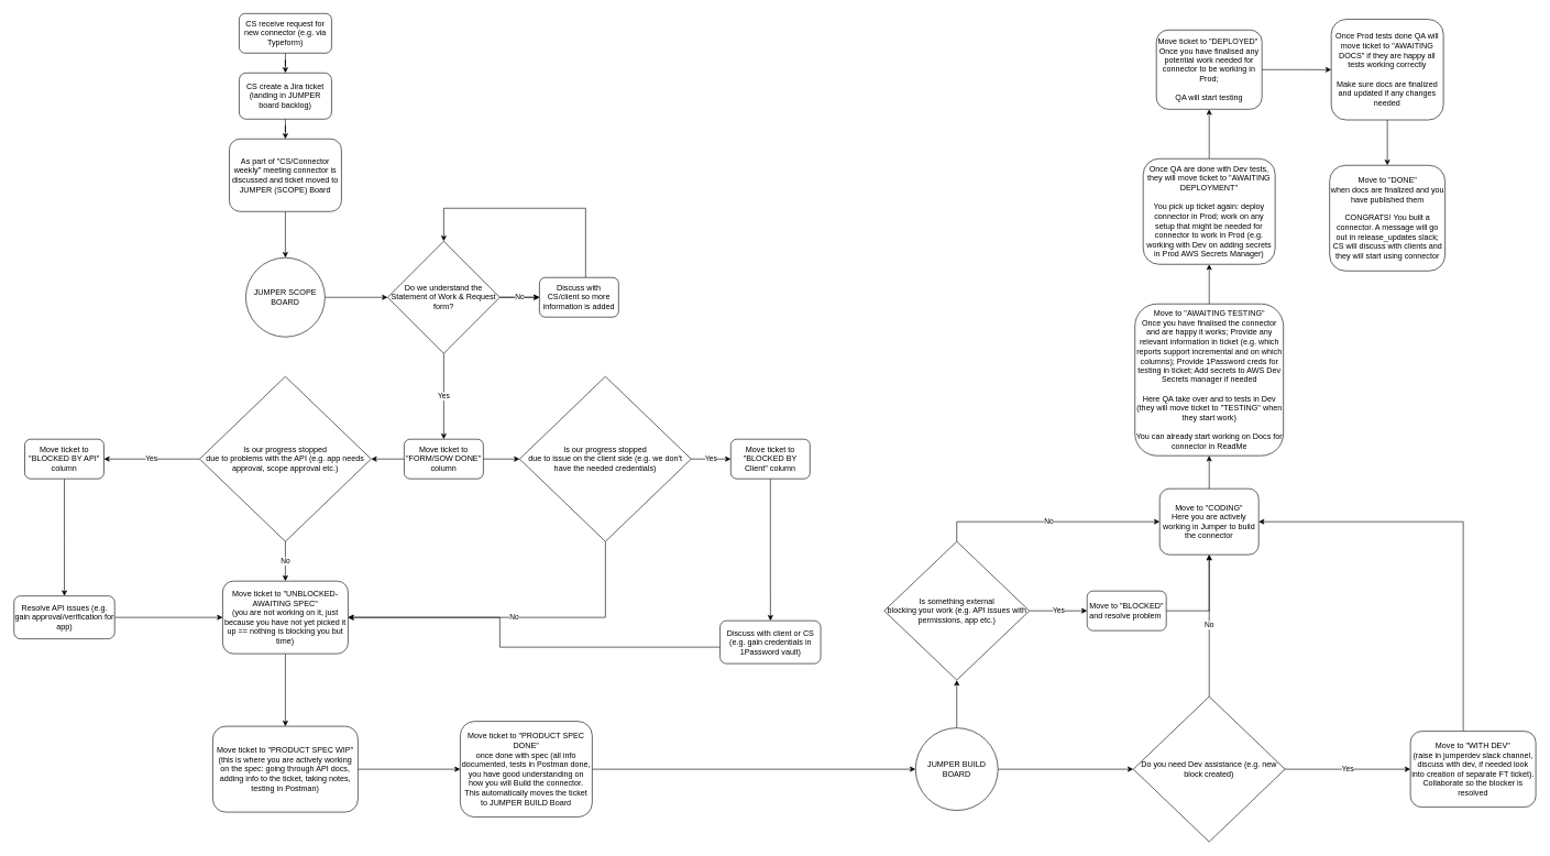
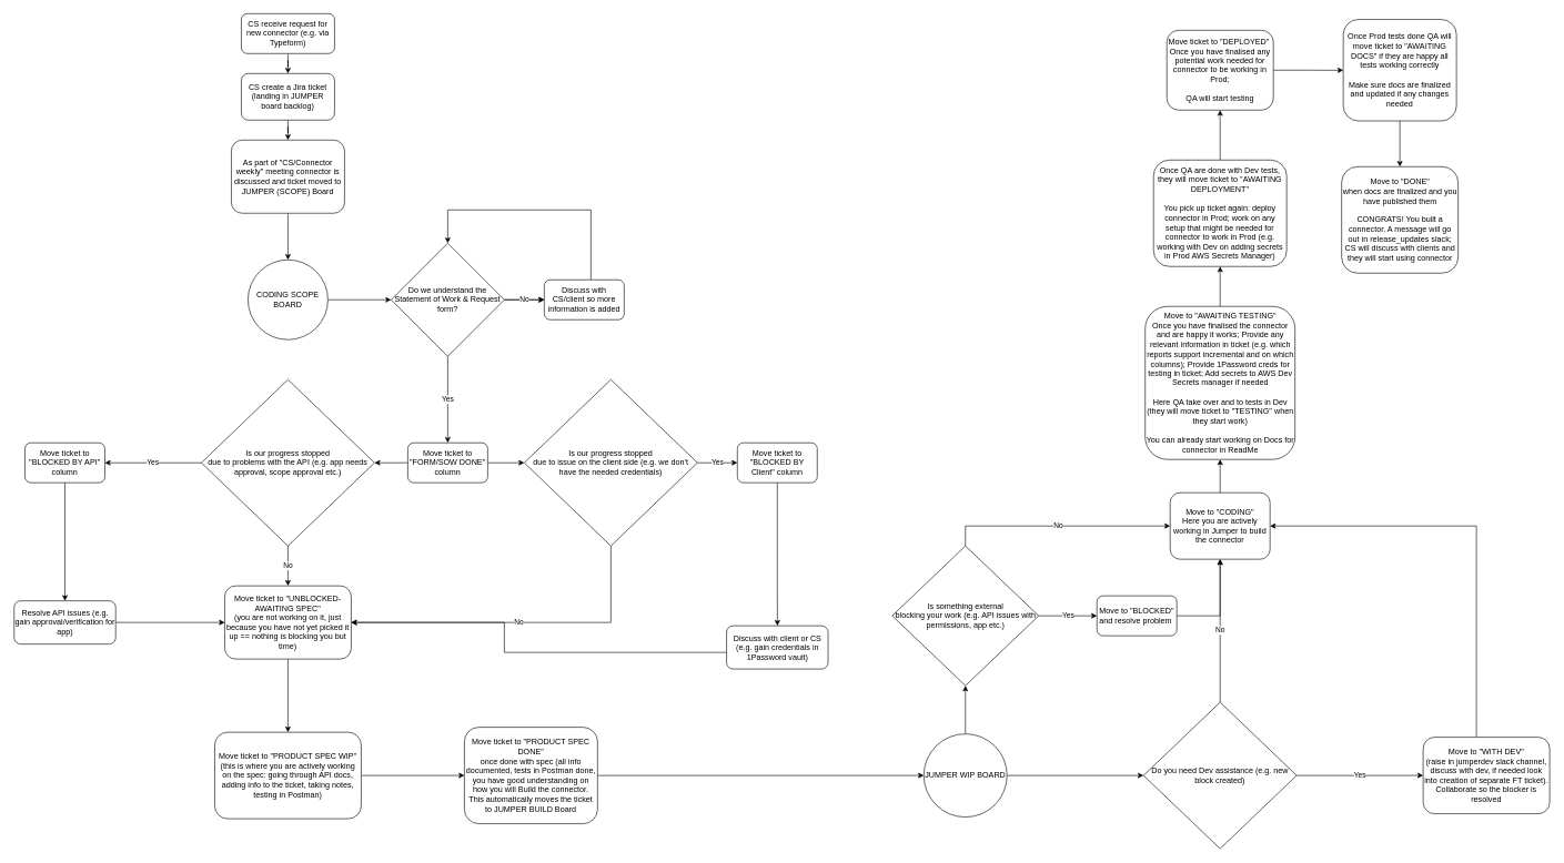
  <mxCell id="0" />
  <mxCell id="1" parent="0" />
  <mxCell id="2" value="" style="edgeStyle=orthogonalEdgeStyle;rounded=0;orthogonalLoop=1;jettySize=auto;html=1;" edge="1" parent="1" source="3" target="7"><mxGeometry relative="1" as="geometry" /></mxCell>
  <mxCell id="3" value="CS receive request for new connector (e.g. via Typeform)" style="rounded=1;whiteSpace=wrap;html=1;fontSize=12;glass=0;strokeWidth=1;shadow=0;" parent="1" vertex="1"><mxGeometry x="362" y="20" width="140" height="60" as="geometry" /></mxCell>
  <mxCell id="4" value="" style="edgeStyle=orthogonalEdgeStyle;rounded=0;orthogonalLoop=1;jettySize=auto;html=1;" edge="1" parent="1" source="5" target="9"><mxGeometry relative="1" as="geometry" /></mxCell>
  <mxCell id="5" value="As part of &quot;CS/Connector weekly&quot; meeting connector is discussed and ticket moved to JUMPER (SCOPE) Board" style="rounded=1;whiteSpace=wrap;html=1;fontSize=12;glass=0;strokeWidth=1;shadow=0;" parent="1" vertex="1"><mxGeometry x="347" y="210" width="170" height="110" as="geometry" /></mxCell>
  <mxCell id="6" value="" style="edgeStyle=orthogonalEdgeStyle;rounded=0;orthogonalLoop=1;jettySize=auto;html=1;" edge="1" parent="1" source="7" target="5"><mxGeometry relative="1" as="geometry" /></mxCell>
  <mxCell id="7" value="CS create a Jira ticket (landing in JUMPER board backlog)" style="rounded=1;whiteSpace=wrap;html=1;" vertex="1" parent="1"><mxGeometry x="362" y="110" width="140" height="70" as="geometry" /></mxCell>
  <mxCell id="8" value="" style="edgeStyle=orthogonalEdgeStyle;rounded=0;orthogonalLoop=1;jettySize=auto;html=1;" edge="1" parent="1" source="9" target="13"><mxGeometry relative="1" as="geometry" /></mxCell>
- <mxCell id="9" value="JUMPER SCOPE BOARD" style="ellipse;whiteSpace=wrap;html=1;aspect=fixed;" vertex="1" parent="1"><mxGeometry x="372" y="390" width="120" height="120" as="geometry" /></mxCell>
+ <mxCell id="9" value="CODING SCOPE BOARD" style="ellipse;whiteSpace=wrap;html=1;aspect=fixed;" vertex="1" parent="1"><mxGeometry x="372" y="390" width="120" height="120" as="geometry" /></mxCell>
  <mxCell id="10" value="Yes" style="edgeStyle=orthogonalEdgeStyle;rounded=0;orthogonalLoop=1;jettySize=auto;html=1;" edge="1" parent="1" source="13" target="16"><mxGeometry relative="1" as="geometry" /></mxCell>
  <mxCell id="11" value="" style="edgeStyle=orthogonalEdgeStyle;rounded=0;orthogonalLoop=1;jettySize=auto;html=1;" edge="1" parent="1" source="13" target="18"><mxGeometry relative="1" as="geometry" /></mxCell>
  <mxCell id="12" value="No" style="edgeStyle=orthogonalEdgeStyle;rounded=0;orthogonalLoop=1;jettySize=auto;html=1;exitX=1;exitY=0.5;exitDx=0;exitDy=0;" edge="1" parent="1" source="13" target="18"><mxGeometry relative="1" as="geometry" /></mxCell>
  <mxCell id="13" value="Do we understand the Statement of Work &amp;amp; Request form?" style="rhombus;whiteSpace=wrap;html=1;" vertex="1" parent="1"><mxGeometry x="587" y="365" width="170" height="170" as="geometry" /></mxCell>
  <mxCell id="14" value="" style="edgeStyle=orthogonalEdgeStyle;rounded=0;orthogonalLoop=1;jettySize=auto;html=1;" edge="1" parent="1" source="16" target="21"><mxGeometry relative="1" as="geometry" /></mxCell>
  <mxCell id="15" style="edgeStyle=orthogonalEdgeStyle;rounded=0;orthogonalLoop=1;jettySize=auto;html=1;" edge="1" parent="1" source="16" target="32"><mxGeometry relative="1" as="geometry" /></mxCell>
  <mxCell id="16" value="Move ticket to &quot;FORM/SOW DONE&quot; column" style="rounded=1;whiteSpace=wrap;html=1;" vertex="1" parent="1"><mxGeometry x="612" y="665" width="120" height="60" as="geometry" /></mxCell>
  <mxCell id="17" style="edgeStyle=orthogonalEdgeStyle;rounded=0;orthogonalLoop=1;jettySize=auto;html=1;entryX=0.5;entryY=0;entryDx=0;entryDy=0;" edge="1" parent="1" source="18" target="13"><mxGeometry relative="1" as="geometry"><Array as="points"><mxPoint x="887" y="315" /><mxPoint x="672" y="315" /></Array></mxGeometry></mxCell>
  <mxCell id="18" value="Discuss with CS/client so more information is added" style="rounded=1;whiteSpace=wrap;html=1;" vertex="1" parent="1"><mxGeometry x="817" y="420" width="120" height="60" as="geometry" /></mxCell>
  <mxCell id="19" value="Yes" style="edgeStyle=orthogonalEdgeStyle;rounded=0;orthogonalLoop=1;jettySize=auto;html=1;" edge="1" parent="1" source="21" target="23"><mxGeometry relative="1" as="geometry" /></mxCell>
  <mxCell id="20" value="No" style="edgeStyle=orthogonalEdgeStyle;rounded=0;orthogonalLoop=1;jettySize=auto;html=1;" edge="1" parent="1" source="21" target="29"><mxGeometry relative="1" as="geometry" /></mxCell>
  <mxCell id="21" value="Is our progress stopped &lt;br&gt;due to problems with the API (e.g. app needs approval, scope approval etc.)" style="rhombus;whiteSpace=wrap;html=1;" vertex="1" parent="1"><mxGeometry x="302" y="570" width="260" height="250" as="geometry" /></mxCell>
  <mxCell id="22" value="" style="edgeStyle=orthogonalEdgeStyle;rounded=0;orthogonalLoop=1;jettySize=auto;html=1;" edge="1" parent="1" source="23" target="25"><mxGeometry relative="1" as="geometry" /></mxCell>
  <mxCell id="23" value="Move ticket to &quot;BLOCKED BY API&quot; column" style="rounded=1;whiteSpace=wrap;html=1;" vertex="1" parent="1"><mxGeometry x="37" y="665" width="120" height="60" as="geometry" /></mxCell>
  <mxCell id="24" style="edgeStyle=orthogonalEdgeStyle;rounded=0;orthogonalLoop=1;jettySize=auto;html=1;entryX=0;entryY=0.5;entryDx=0;entryDy=0;" edge="1" parent="1" source="25" target="29"><mxGeometry relative="1" as="geometry" /></mxCell>
  <mxCell id="25" value="Resolve API issues (e.g. gain approval/verification for app)" style="rounded=1;whiteSpace=wrap;html=1;" vertex="1" parent="1"><mxGeometry x="20.75" y="902.5" width="152.5" height="65" as="geometry" /></mxCell>
  <mxCell id="26" style="edgeStyle=orthogonalEdgeStyle;rounded=0;orthogonalLoop=1;jettySize=auto;html=1;" edge="1" parent="1" source="27" target="38"><mxGeometry relative="1" as="geometry" /></mxCell>
  <mxCell id="27" value="Move ticket to &quot;PRODUCT SPEC WIP&quot; &lt;br&gt;(this is where you are actively working on the spec: going through API docs, adding info to the ticket, taking notes, testing in Postman)" style="rounded=1;whiteSpace=wrap;html=1;" vertex="1" parent="1"><mxGeometry x="322" y="1100" width="220" height="130" as="geometry" /></mxCell>
  <mxCell id="28" style="edgeStyle=orthogonalEdgeStyle;rounded=0;orthogonalLoop=1;jettySize=auto;html=1;entryX=0.5;entryY=0;entryDx=0;entryDy=0;" edge="1" parent="1" source="29" target="27"><mxGeometry relative="1" as="geometry" /></mxCell>
  <mxCell id="29" value="Move ticket to &quot;UNBLOCKED-AWAITING SPEC&quot;&lt;br&gt;(you are not working on it, just because you have not yet picked it up == nothing is blocking you but time)" style="rounded=1;whiteSpace=wrap;html=1;" vertex="1" parent="1"><mxGeometry x="337" y="880" width="190" height="110" as="geometry" /></mxCell>
  <mxCell id="30" value="Yes" style="edgeStyle=orthogonalEdgeStyle;rounded=0;orthogonalLoop=1;jettySize=auto;html=1;entryX=0;entryY=0.5;entryDx=0;entryDy=0;" edge="1" parent="1" source="32" target="34"><mxGeometry relative="1" as="geometry" /></mxCell>
  <mxCell id="31" value="No" style="edgeStyle=orthogonalEdgeStyle;rounded=0;orthogonalLoop=1;jettySize=auto;html=1;entryX=1;entryY=0.5;entryDx=0;entryDy=0;" edge="1" parent="1" source="32" target="29"><mxGeometry relative="1" as="geometry"><mxPoint x="867" y="1080" as="targetPoint" /><Array as="points"><mxPoint x="917" y="935" /></Array></mxGeometry></mxCell>
  <mxCell id="32" value="Is our progress stopped &lt;br&gt;due to issue on the client side (e.g. we don't have the needed credentials)" style="rhombus;whiteSpace=wrap;html=1;" vertex="1" parent="1"><mxGeometry x="787" y="570" width="260" height="250" as="geometry" /></mxCell>
  <mxCell id="33" style="edgeStyle=orthogonalEdgeStyle;rounded=0;orthogonalLoop=1;jettySize=auto;html=1;" edge="1" parent="1" source="34" target="36"><mxGeometry relative="1" as="geometry" /></mxCell>
  <mxCell id="34" value="Move ticket to &quot;BLOCKED BY Client&quot; column" style="rounded=1;whiteSpace=wrap;html=1;" vertex="1" parent="1"><mxGeometry x="1107" y="665" width="120" height="60" as="geometry" /></mxCell>
  <mxCell id="35" style="edgeStyle=orthogonalEdgeStyle;rounded=0;orthogonalLoop=1;jettySize=auto;html=1;" edge="1" parent="1" source="36" target="29"><mxGeometry relative="1" as="geometry"><Array as="points"><mxPoint x="757" y="980" /><mxPoint x="757" y="935" /></Array></mxGeometry></mxCell>
  <mxCell id="36" value="Discuss with client or CS (e.g. gain credentials in 1Password vault)" style="rounded=1;whiteSpace=wrap;html=1;" vertex="1" parent="1"><mxGeometry x="1090.75" y="940" width="152.5" height="65" as="geometry" /></mxCell>
  <mxCell id="37" style="edgeStyle=orthogonalEdgeStyle;rounded=0;orthogonalLoop=1;jettySize=auto;html=1;entryX=0;entryY=0.5;entryDx=0;entryDy=0;" edge="1" parent="1" source="38" target="41"><mxGeometry relative="1" as="geometry" /></mxCell>
  <mxCell id="38" value="Move ticket to &quot;PRODUCT SPEC DONE&quot;&lt;br&gt;once done with spec (all info documented, tests in Postman done, you have good understanding on how you will Build the connector. This automatically moves the ticket to JUMPER BUILD Board" style="rounded=1;whiteSpace=wrap;html=1;" vertex="1" parent="1"><mxGeometry x="697" y="1092.5" width="200" height="145" as="geometry" /></mxCell>
  <mxCell id="39" style="edgeStyle=orthogonalEdgeStyle;rounded=0;orthogonalLoop=1;jettySize=auto;html=1;" edge="1" parent="1" source="41" target="44"><mxGeometry relative="1" as="geometry" /></mxCell>
  <mxCell id="40" style="edgeStyle=orthogonalEdgeStyle;rounded=0;orthogonalLoop=1;jettySize=auto;html=1;entryX=0.5;entryY=1;entryDx=0;entryDy=0;" edge="1" parent="1" source="41" target="51"><mxGeometry relative="1" as="geometry" /></mxCell>
- <mxCell id="41" value="JUMPER BUILD BOARD" style="ellipse;whiteSpace=wrap;html=1;aspect=fixed;" vertex="1" parent="1"><mxGeometry x="1387" y="1102.5" width="125" height="125" as="geometry" /></mxCell>
+ <mxCell id="41" value="JUMPER WIP BOARD" style="ellipse;whiteSpace=wrap;html=1;aspect=fixed;" vertex="1" parent="1"><mxGeometry x="1387" y="1102.5" width="125" height="125" as="geometry" /></mxCell>
  <mxCell id="42" value="Yes" style="edgeStyle=orthogonalEdgeStyle;rounded=0;orthogonalLoop=1;jettySize=auto;html=1;entryX=0;entryY=0.5;entryDx=0;entryDy=0;" edge="1" parent="1" source="44" target="46"><mxGeometry relative="1" as="geometry" /></mxCell>
  <mxCell id="43" value="No" style="edgeStyle=orthogonalEdgeStyle;rounded=0;orthogonalLoop=1;jettySize=auto;html=1;entryX=0.5;entryY=1;entryDx=0;entryDy=0;" edge="1" parent="1" source="44" target="48"><mxGeometry relative="1" as="geometry" /></mxCell>
  <mxCell id="44" value="Do you need Dev assistance (e.g. new block created)" style="rhombus;whiteSpace=wrap;html=1;" vertex="1" parent="1"><mxGeometry x="1717" y="1055" width="230" height="220" as="geometry" /></mxCell>
  <mxCell id="45" style="edgeStyle=orthogonalEdgeStyle;rounded=0;orthogonalLoop=1;jettySize=auto;html=1;entryX=1;entryY=0.5;entryDx=0;entryDy=0;" edge="1" parent="1" source="46" target="48"><mxGeometry relative="1" as="geometry"><Array as="points"><mxPoint x="2217" y="790" /></Array></mxGeometry></mxCell>
  <mxCell id="46" value="Move to &quot;WITH DEV&quot;&lt;br&gt;(raise in jumperdev slack channel, discuss with dev, if needed look into creation of separate FT ticket). Collaborate so the blocker is resolved" style="rounded=1;whiteSpace=wrap;html=1;" vertex="1" parent="1"><mxGeometry x="2137" y="1107.5" width="190" height="115" as="geometry" /></mxCell>
  <mxCell id="47" style="edgeStyle=orthogonalEdgeStyle;rounded=0;orthogonalLoop=1;jettySize=auto;html=1;entryX=0.5;entryY=1;entryDx=0;entryDy=0;" edge="1" parent="1" source="48" target="55"><mxGeometry relative="1" as="geometry" /></mxCell>
  <mxCell id="48" value="Move to &quot;CODING&quot;&lt;br&gt;Here you are actively working in Jumper to build the connector" style="rounded=1;whiteSpace=wrap;html=1;" vertex="1" parent="1"><mxGeometry x="1757" y="740" width="150" height="100" as="geometry" /></mxCell>
  <mxCell id="49" value="Yes" style="edgeStyle=orthogonalEdgeStyle;rounded=0;orthogonalLoop=1;jettySize=auto;html=1;entryX=0;entryY=0.5;entryDx=0;entryDy=0;" edge="1" parent="1" source="51" target="53"><mxGeometry relative="1" as="geometry" /></mxCell>
  <mxCell id="50" value="No" style="edgeStyle=orthogonalEdgeStyle;rounded=0;orthogonalLoop=1;jettySize=auto;html=1;" edge="1" parent="1" source="51" target="48"><mxGeometry relative="1" as="geometry"><Array as="points"><mxPoint x="1450" y="790" /></Array></mxGeometry></mxCell>
  <mxCell id="51" value="Is something external &lt;br&gt;blocking your work (e.g. API issues with permissions, app etc.)" style="rhombus;whiteSpace=wrap;html=1;" vertex="1" parent="1"><mxGeometry x="1339.5" y="820" width="220" height="210" as="geometry" /></mxCell>
  <mxCell id="52" style="edgeStyle=orthogonalEdgeStyle;rounded=0;orthogonalLoop=1;jettySize=auto;html=1;entryX=0.5;entryY=1;entryDx=0;entryDy=0;" edge="1" parent="1" source="53" target="48"><mxGeometry relative="1" as="geometry"><Array as="points"><mxPoint x="1832" y="925" /></Array></mxGeometry></mxCell>
  <mxCell id="53" value="Move to &quot;BLOCKED&quot; and resolve problem&amp;nbsp;" style="rounded=1;whiteSpace=wrap;html=1;" vertex="1" parent="1"><mxGeometry x="1647" y="895" width="120" height="60" as="geometry" /></mxCell>
  <mxCell id="54" style="edgeStyle=orthogonalEdgeStyle;rounded=0;orthogonalLoop=1;jettySize=auto;html=1;" edge="1" parent="1" source="55" target="57"><mxGeometry relative="1" as="geometry" /></mxCell>
  <mxCell id="55" value="Move to &quot;AWAITING TESTING&quot;&lt;br&gt;Once you have finalised the connector and are happy it works; Provide any relevant information in ticket (e.g. which reports support incremental and on which columns); Provide 1Password creds for testing in ticket; Add secrets to AWS Dev Secrets manager if needed&lt;br&gt;&lt;br&gt;Here QA take over and to tests in Dev (they will move ticket to &quot;TESTING&quot; when they start work)&lt;br&gt;&lt;br&gt;You can already start working on Docs for connector in ReadMe" style="rounded=1;whiteSpace=wrap;html=1;" vertex="1" parent="1"><mxGeometry x="1719.5" y="460" width="225" height="230" as="geometry" /></mxCell>
  <mxCell id="56" style="edgeStyle=orthogonalEdgeStyle;rounded=0;orthogonalLoop=1;jettySize=auto;html=1;entryX=0.5;entryY=1;entryDx=0;entryDy=0;" edge="1" parent="1" source="57" target="59"><mxGeometry relative="1" as="geometry" /></mxCell>
  <mxCell id="57" value="Once QA are done with Dev tests, they will move ticket to &quot;AWAITING DEPLOYMENT&quot;&lt;br&gt;&lt;br&gt;You pick up ticket again: deploy connector in Prod; work on any setup that might be needed for connector to work in Prod (e.g. working with Dev on adding secrets in Prod AWS Secrets Manager)" style="rounded=1;whiteSpace=wrap;html=1;" vertex="1" parent="1"><mxGeometry x="1732" y="240" width="200" height="160" as="geometry" /></mxCell>
  <mxCell id="58" style="edgeStyle=orthogonalEdgeStyle;rounded=0;orthogonalLoop=1;jettySize=auto;html=1;" edge="1" parent="1" source="59" target="61"><mxGeometry relative="1" as="geometry" /></mxCell>
  <mxCell id="59" value="Move ticket to &quot;DEPLOYED&quot;&amp;nbsp;&lt;br&gt;Once you have finalised any potential work needed for connector to be working in Prod; &lt;br&gt;&lt;br&gt;QA will start testing" style="rounded=1;whiteSpace=wrap;html=1;" vertex="1" parent="1"><mxGeometry x="1752" y="45" width="160" height="120" as="geometry" /></mxCell>
  <mxCell id="60" style="edgeStyle=orthogonalEdgeStyle;rounded=0;orthogonalLoop=1;jettySize=auto;html=1;entryX=0.5;entryY=0;entryDx=0;entryDy=0;" edge="1" parent="1" source="61" target="62"><mxGeometry relative="1" as="geometry" /></mxCell>
  <mxCell id="61" value="Once Prod tests done QA will move ticket to &quot;AWAITING DOCS&quot; if they are happy all tests working correctly&lt;br&gt;&lt;br&gt;Make sure docs are finalized and updated if any changes needed" style="rounded=1;whiteSpace=wrap;html=1;" vertex="1" parent="1"><mxGeometry x="2017" y="28.75" width="170" height="152.5" as="geometry" /></mxCell>
  <mxCell id="62" value="Move to &quot;DONE&quot;&lt;br&gt;when docs are finalized and you have published them&lt;br&gt;&lt;br&gt;CONGRATS! You built a connector. A message will go out in release_updates slack; CS will discuss with clients and they will start using connector" style="rounded=1;whiteSpace=wrap;html=1;" vertex="1" parent="1"><mxGeometry x="2014.5" y="250" width="175" height="160" as="geometry" /></mxCell>
